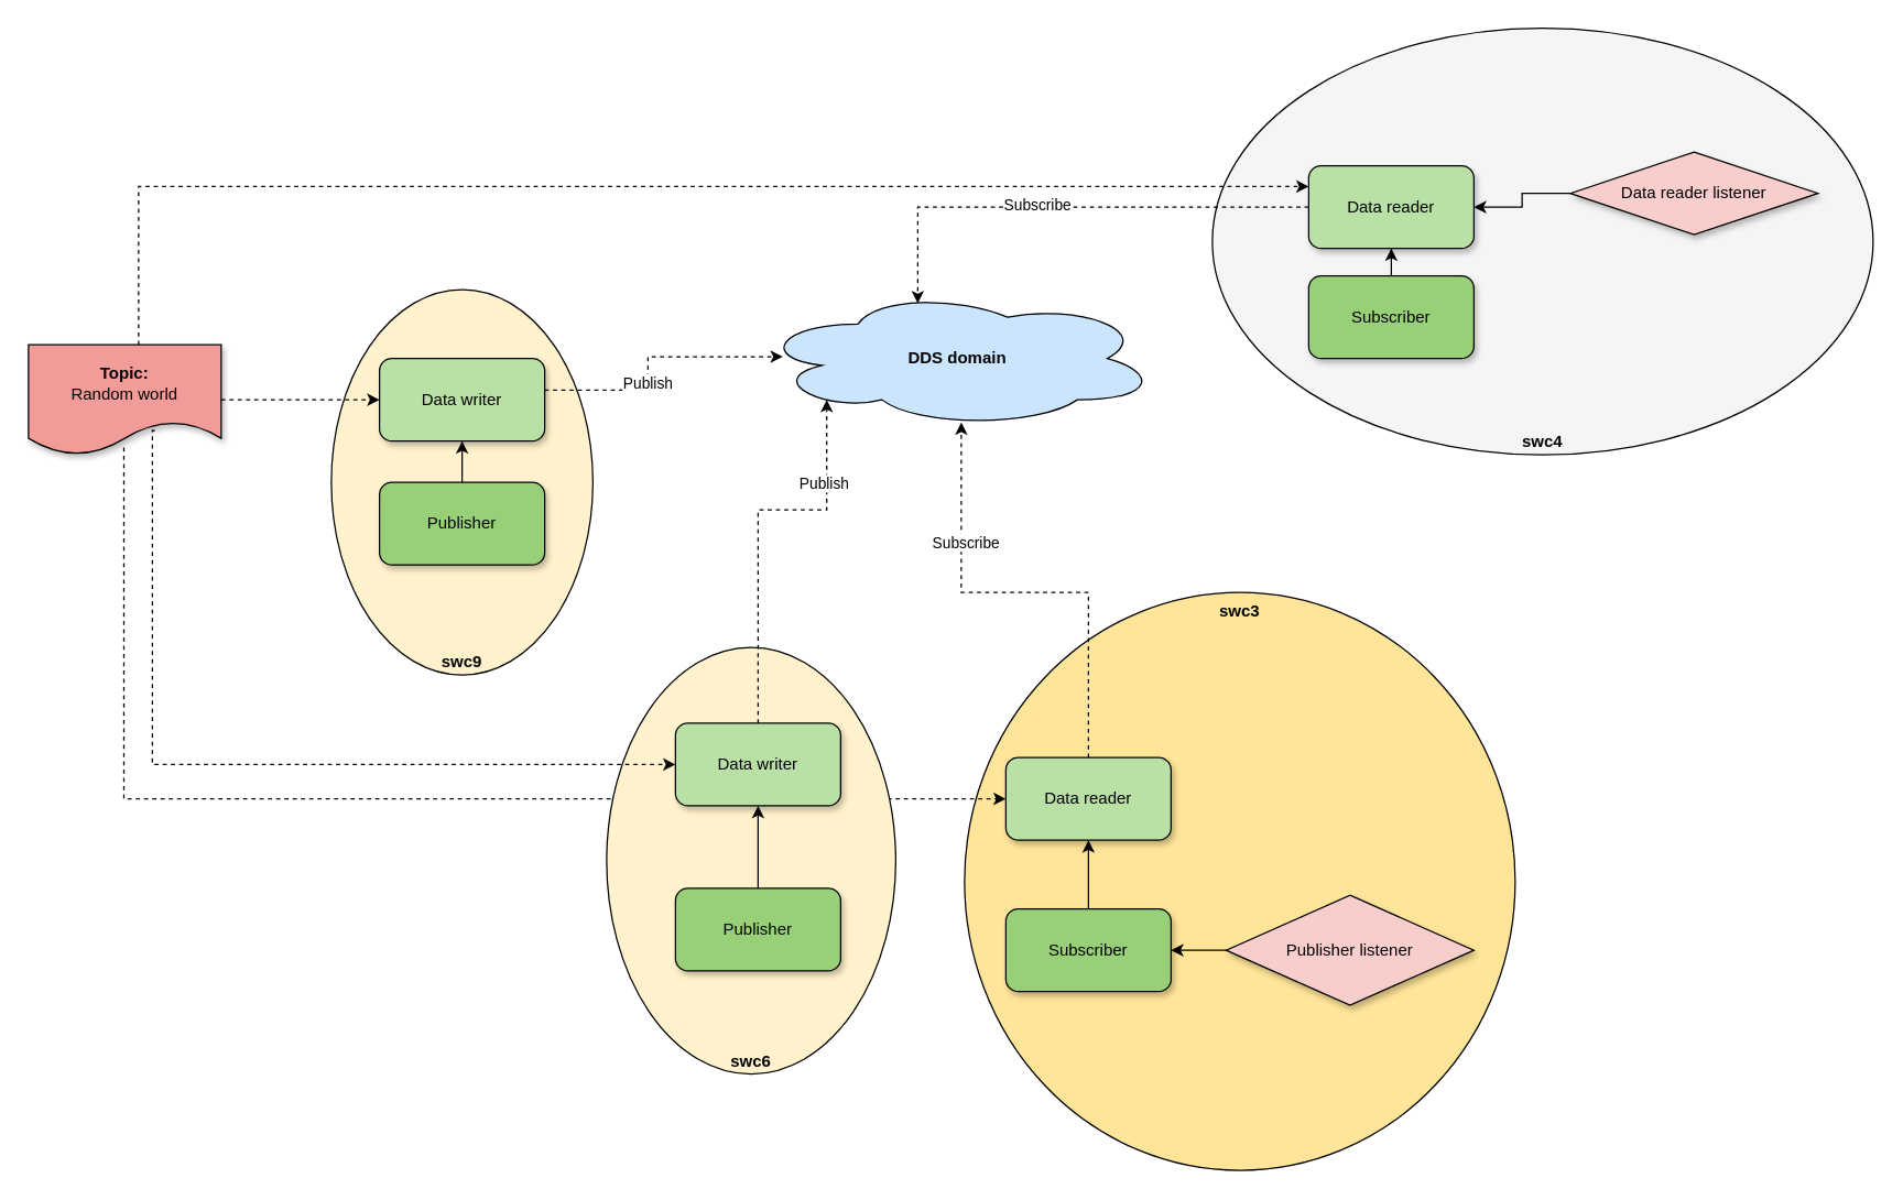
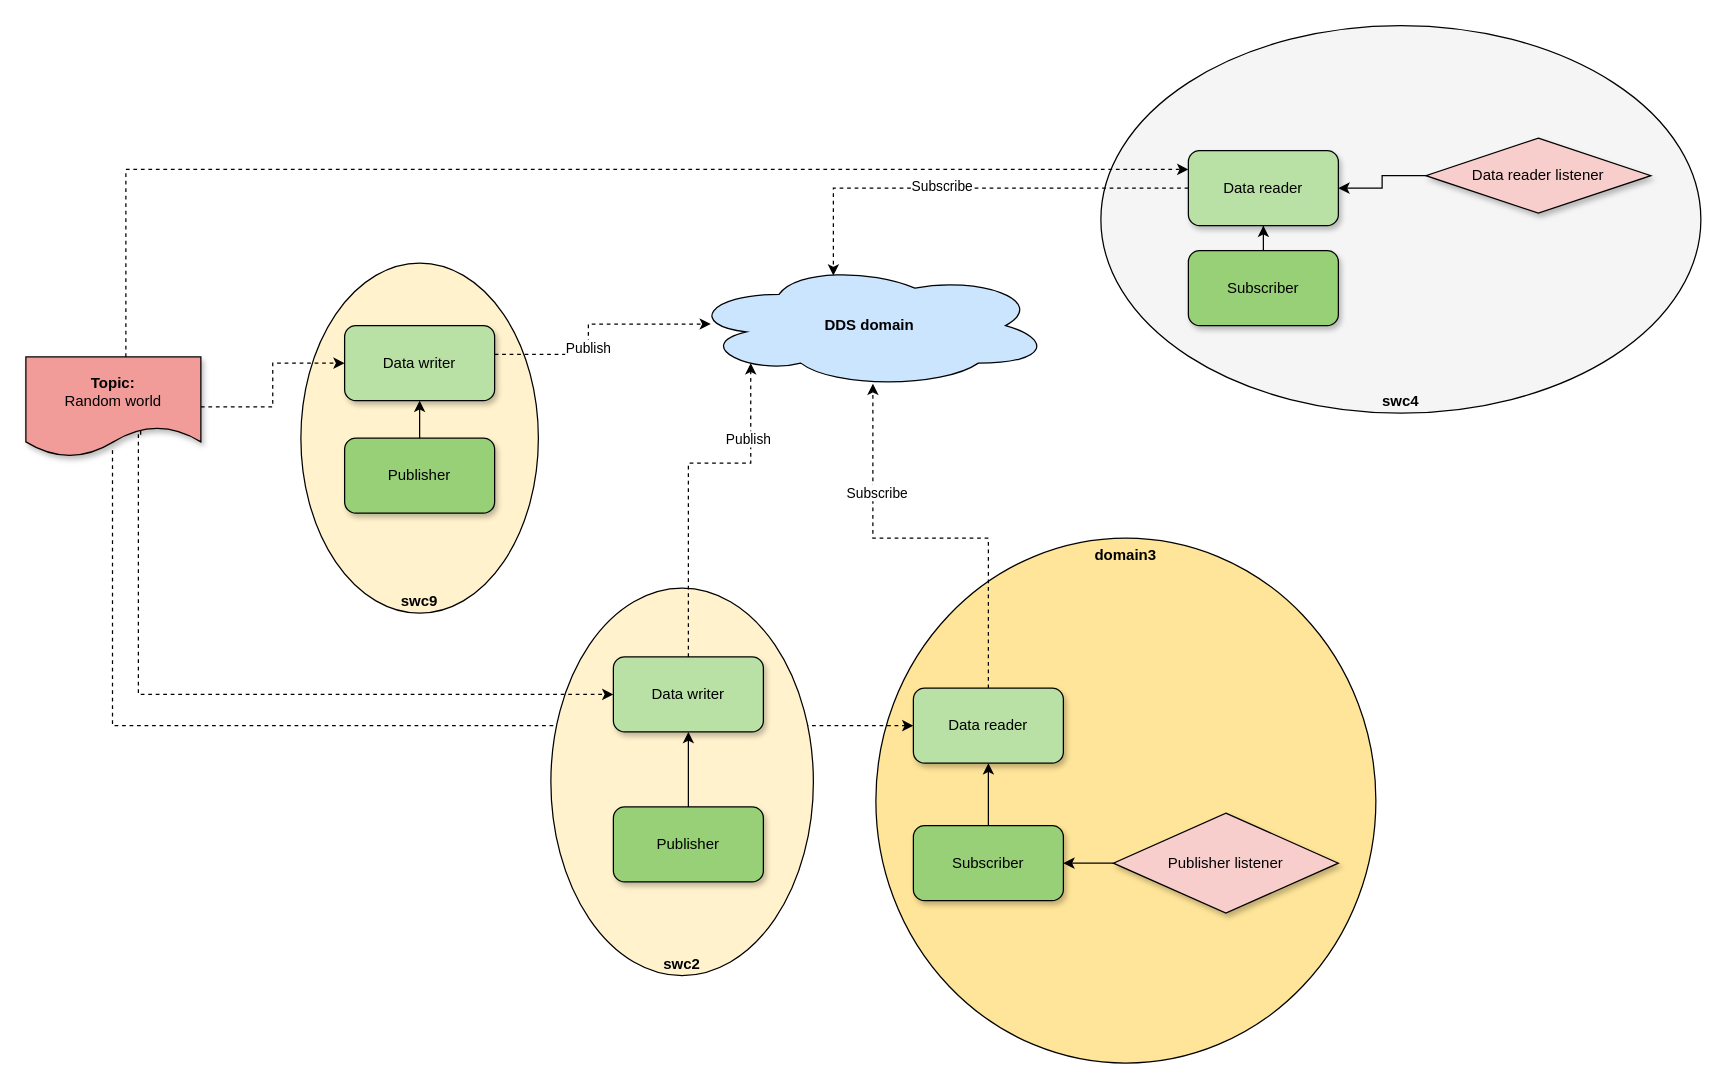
  <mxCell id="0" />
  <mxCell id="1" parent="0" />
- <mxCell id="2" value="&lt;b&gt;swc3&lt;/b&gt;" style="ellipse;whiteSpace=wrap;html=1;verticalAlign=top;fillColor=#FFE599;" vertex="1" parent="1"><mxGeometry x="700" y="430" width="400" height="420" as="geometry" /></mxCell>
+ <mxCell id="2" value="&lt;b&gt;domain3&lt;/b&gt;" style="ellipse;whiteSpace=wrap;html=1;verticalAlign=top;fillColor=#FFE599;" vertex="1" parent="1"><mxGeometry x="700" y="430" width="400" height="420" as="geometry" /></mxCell>
  <mxCell id="3" style="edgeStyle=orthogonalEdgeStyle;rounded=0;orthogonalLoop=1;jettySize=auto;html=1;entryX=0;entryY=0.5;entryDx=0;entryDy=0;dashed=1;fontColor=none;exitX=0.495;exitY=0.933;exitDx=0;exitDy=0;exitPerimeter=0;" edge="1" parent="1" source="35" target="25"><mxGeometry relative="1" as="geometry"><Array as="points"><mxPoint x="89" y="580" /></Array></mxGeometry></mxCell>
  <mxCell id="4" value="&lt;b&gt;DDS domain&lt;/b&gt;" style="ellipse;shape=cloud;whiteSpace=wrap;html=1;fillColor=#CCE5FF;" vertex="1" parent="1"><mxGeometry x="550" y="210" width="290" height="100" as="geometry" /></mxCell>
  <mxCell id="5" value="&lt;b&gt;swc9&lt;/b&gt;" style="ellipse;whiteSpace=wrap;html=1;verticalAlign=bottom;fillColor=#FFF2CC;" vertex="1" parent="1"><mxGeometry x="240" y="210" width="190" height="280" as="geometry" /></mxCell>
- <mxCell id="6" value="&lt;b&gt;swc6&lt;/b&gt;" style="ellipse;whiteSpace=wrap;html=1;verticalAlign=bottom;fillColor=#FFF2CC;" vertex="1" parent="1"><mxGeometry x="440" y="470" width="210" height="310" as="geometry" /></mxCell>
+ <mxCell id="6" value="&lt;b&gt;swc2&lt;/b&gt;" style="ellipse;whiteSpace=wrap;html=1;verticalAlign=bottom;fillColor=#FFF2CC;" vertex="1" parent="1"><mxGeometry x="440" y="470" width="210" height="310" as="geometry" /></mxCell>
  <mxCell id="7" value="&lt;b&gt;swc4&lt;/b&gt;" style="ellipse;whiteSpace=wrap;html=1;verticalAlign=bottom;fillColor=#f5f5f5;" vertex="1" parent="1"><mxGeometry x="880" y="20" width="480" height="310" as="geometry" /></mxCell>
  <mxCell id="8" style="edgeStyle=orthogonalEdgeStyle;rounded=0;orthogonalLoop=1;jettySize=auto;html=1;entryX=1;entryY=0.5;entryDx=0;entryDy=0;" edge="1" parent="1" source="9" target="16"><mxGeometry relative="1" as="geometry"><mxPoint x="860" y="680" as="targetPoint" /></mxGeometry></mxCell>
  <mxCell id="9" value="Publisher listener" style="rhombus;whiteSpace=wrap;html=1;strokeColor=#000000;fillColor=#F8CECC;shadow=1;" vertex="1" parent="1"><mxGeometry x="890" y="650" width="180" height="80" as="geometry" /></mxCell>
  <mxCell id="10" style="edgeStyle=orthogonalEdgeStyle;rounded=0;orthogonalLoop=1;jettySize=auto;html=1;" edge="1" parent="1" source="11" target="14"><mxGeometry relative="1" as="geometry" /></mxCell>
  <mxCell id="11" value="Data reader listener" style="rhombus;whiteSpace=wrap;html=1;fillColor=#F8CECC;shadow=1;" vertex="1" parent="1"><mxGeometry x="1140" y="110" width="180" height="60" as="geometry" /></mxCell>
  <mxCell id="12" style="edgeStyle=orthogonalEdgeStyle;rounded=0;orthogonalLoop=1;jettySize=auto;html=1;exitX=0;exitY=0.5;exitDx=0;exitDy=0;entryX=0.4;entryY=0.1;entryDx=0;entryDy=0;entryPerimeter=0;dashed=1;fontColor=none;" edge="1" parent="1" source="14" target="4"><mxGeometry relative="1" as="geometry" /></mxCell>
  <mxCell id="13" value="Subscribe" style="edgeLabel;html=1;align=center;verticalAlign=middle;resizable=0;points=[];fontColor=none;" vertex="1" connectable="0" parent="12"><mxGeometry x="0.118" y="-2" relative="1" as="geometry"><mxPoint as="offset" /></mxGeometry></mxCell>
  <mxCell id="14" value="Data reader" style="rounded=1;whiteSpace=wrap;html=1;fillColor=#B9E0A5;shadow=1;" vertex="1" parent="1"><mxGeometry x="950" y="120" width="120" height="60" as="geometry" /></mxCell>
  <mxCell id="15" style="edgeStyle=orthogonalEdgeStyle;rounded=0;orthogonalLoop=1;jettySize=auto;html=1;exitX=0.5;exitY=0;exitDx=0;exitDy=0;entryX=0.5;entryY=1;entryDx=0;entryDy=0;entryPerimeter=0;" edge="1" parent="1" source="16" target="25"><mxGeometry relative="1" as="geometry" /></mxCell>
  <mxCell id="16" value="Subscriber" style="rounded=1;whiteSpace=wrap;html=1;fillColor=#97D077;shadow=1;" vertex="1" parent="1"><mxGeometry x="730" y="660" width="120" height="60" as="geometry" /></mxCell>
  <mxCell id="17" style="edgeStyle=orthogonalEdgeStyle;rounded=0;orthogonalLoop=1;jettySize=auto;html=1;exitX=0.5;exitY=0;exitDx=0;exitDy=0;entryX=0.5;entryY=1;entryDx=0;entryDy=0;" edge="1" parent="1" source="18" target="28"><mxGeometry relative="1" as="geometry" /></mxCell>
  <mxCell id="18" value="Publisher" style="rounded=1;whiteSpace=wrap;html=1;fillColor=#97D077;shadow=1;" vertex="1" parent="1"><mxGeometry x="490" y="645" width="120" height="60" as="geometry" /></mxCell>
  <mxCell id="19" style="edgeStyle=orthogonalEdgeStyle;rounded=0;orthogonalLoop=1;jettySize=auto;html=1;entryX=0.5;entryY=1;entryDx=0;entryDy=0;" edge="1" parent="1" source="20" target="31"><mxGeometry relative="1" as="geometry" /></mxCell>
  <mxCell id="20" value="Publisher" style="rounded=1;whiteSpace=wrap;html=1;fillColor=#97D077;shadow=1;" vertex="1" parent="1"><mxGeometry x="275" y="350" width="120" height="60" as="geometry" /></mxCell>
  <mxCell id="21" style="edgeStyle=orthogonalEdgeStyle;rounded=0;orthogonalLoop=1;jettySize=auto;html=1;exitX=0.5;exitY=0;exitDx=0;exitDy=0;" edge="1" parent="1" source="22" target="14"><mxGeometry relative="1" as="geometry" /></mxCell>
  <mxCell id="22" value="Subscriber" style="rounded=1;whiteSpace=wrap;html=1;fillColor=#97D077;shadow=1;" vertex="1" parent="1"><mxGeometry x="950" width="120" height="60" as="geometry" y="200" /></mxCell>
  <mxCell id="23" style="edgeStyle=orthogonalEdgeStyle;rounded=0;orthogonalLoop=1;jettySize=auto;html=1;dashed=1;fontColor=none;entryX=0.509;entryY=0.964;entryDx=0;entryDy=0;entryPerimeter=0;" edge="1" parent="1" source="25" target="4"><mxGeometry relative="1" as="geometry"><mxPoint x="690" y="360" as="targetPoint" /></mxGeometry></mxCell>
  <mxCell id="24" value="Subscribe" style="edgeLabel;html=1;align=center;verticalAlign=middle;resizable=0;points=[];fontColor=none;" vertex="1" connectable="0" parent="23"><mxGeometry x="0.476" y="-3" relative="1" as="geometry"><mxPoint y="-1" as="offset" /></mxGeometry></mxCell>
  <mxCell id="25" value="Data reader" style="rounded=1;whiteSpace=wrap;html=1;fillColor=#B9E0A5;shadow=1;" vertex="1" parent="1"><mxGeometry x="730" y="550" width="120" height="60" as="geometry" /></mxCell>
  <mxCell id="26" style="edgeStyle=orthogonalEdgeStyle;rounded=0;orthogonalLoop=1;jettySize=auto;html=1;entryX=0.172;entryY=0.8;entryDx=0;entryDy=0;entryPerimeter=0;dashed=1;fontColor=none;" edge="1" parent="1" source="28" target="4"><mxGeometry relative="1" as="geometry"><Array as="points"><mxPoint x="550" y="370" /><mxPoint x="600" y="370" /></Array></mxGeometry></mxCell>
  <mxCell id="27" value="Publish" style="edgeLabel;html=1;align=center;verticalAlign=middle;resizable=0;points=[];fontColor=none;" vertex="1" connectable="0" parent="26"><mxGeometry x="0.573" y="2" relative="1" as="geometry"><mxPoint as="offset" /></mxGeometry></mxCell>
  <mxCell id="28" value="Data writer" style="rounded=1;whiteSpace=wrap;html=1;fillColor=#B9E0A5;shadow=1;" vertex="1" parent="1"><mxGeometry x="490" y="525" width="120" height="60" as="geometry" /></mxCell>
  <mxCell id="29" style="edgeStyle=orthogonalEdgeStyle;rounded=0;orthogonalLoop=1;jettySize=auto;html=1;entryX=0.062;entryY=0.487;entryDx=0;entryDy=0;entryPerimeter=0;fontColor=none;noLabel=1;dashed=1;" edge="1" parent="1" source="31" target="4"><mxGeometry relative="1" as="geometry"><Array as="points"><mxPoint x="470" y="283" /></Array></mxGeometry></mxCell>
  <mxCell id="30" value="Publish" style="edgeLabel;html=1;align=center;verticalAlign=middle;resizable=0;points=[];fontColor=none;" vertex="1" connectable="0" parent="29"><mxGeometry x="-0.183" y="1" relative="1" as="geometry"><mxPoint as="offset" /></mxGeometry></mxCell>
  <mxCell id="31" value="Data writer" style="rounded=1;whiteSpace=wrap;html=1;fillColor=#B9E0A5;shadow=1;" vertex="1" parent="1"><mxGeometry x="275" y="260" width="120" height="60" as="geometry" /></mxCell>
  <mxCell id="32" style="edgeStyle=orthogonalEdgeStyle;rounded=0;orthogonalLoop=1;jettySize=auto;html=1;dashed=1;fontColor=none;" edge="1" parent="1" source="35" target="31"><mxGeometry relative="1" as="geometry" /></mxCell>
  <mxCell id="33" style="edgeStyle=orthogonalEdgeStyle;rounded=0;orthogonalLoop=1;jettySize=auto;html=1;entryX=0;entryY=0.5;entryDx=0;entryDy=0;dashed=1;fontColor=none;exitX=0.656;exitY=0.779;exitDx=0;exitDy=0;exitPerimeter=0;" edge="1" parent="1" source="35" target="28"><mxGeometry relative="1" as="geometry"><Array as="points"><mxPoint x="110" y="312" /><mxPoint x="110" y="555" /></Array></mxGeometry></mxCell>
  <mxCell id="34" style="edgeStyle=orthogonalEdgeStyle;rounded=0;orthogonalLoop=1;jettySize=auto;html=1;entryX=0;entryY=0.25;entryDx=0;entryDy=0;dashed=1;fontColor=none;" edge="1" parent="1" source="35" target="14"><mxGeometry relative="1" as="geometry"><Array as="points"><mxPoint x="100" y="135" /></Array></mxGeometry></mxCell>
- <mxCell id="35" value="&lt;b&gt;Topic: &lt;/b&gt;&lt;br&gt;Random world" style="shape=document;whiteSpace=wrap;html=1;boundedLbl=1;shadow=1;strokeColor=#000000;fontColor=none;fillColor=#F19C99;" vertex="1" parent="1"><mxGeometry x="20" y="250" width="140" height="80" as="geometry" /></mxCell>
+ <mxCell id="35" value="&lt;b&gt;Topic: &lt;/b&gt;&lt;br&gt;Random world" style="shape=document;whiteSpace=wrap;html=1;boundedLbl=1;shadow=1;strokeColor=#000000;fontColor=none;fillColor=#F19C99;" vertex="1" parent="1"><mxGeometry x="20" y="285" width="140" height="80" as="geometry" /></mxCell>
